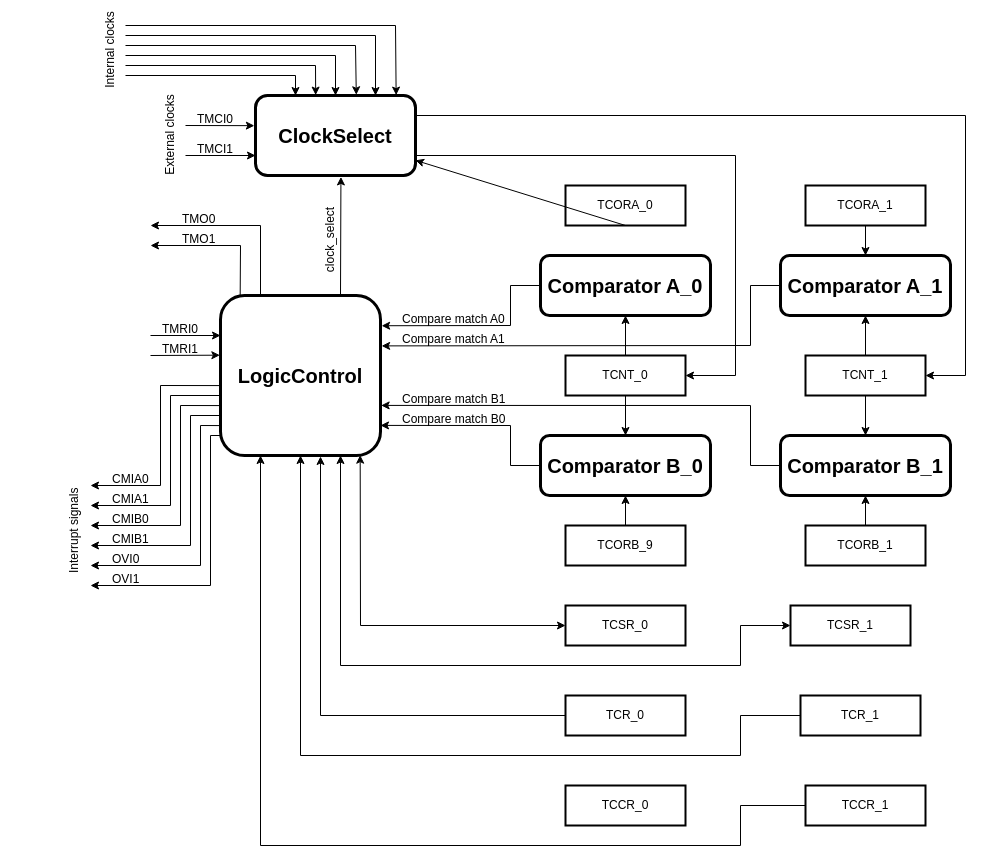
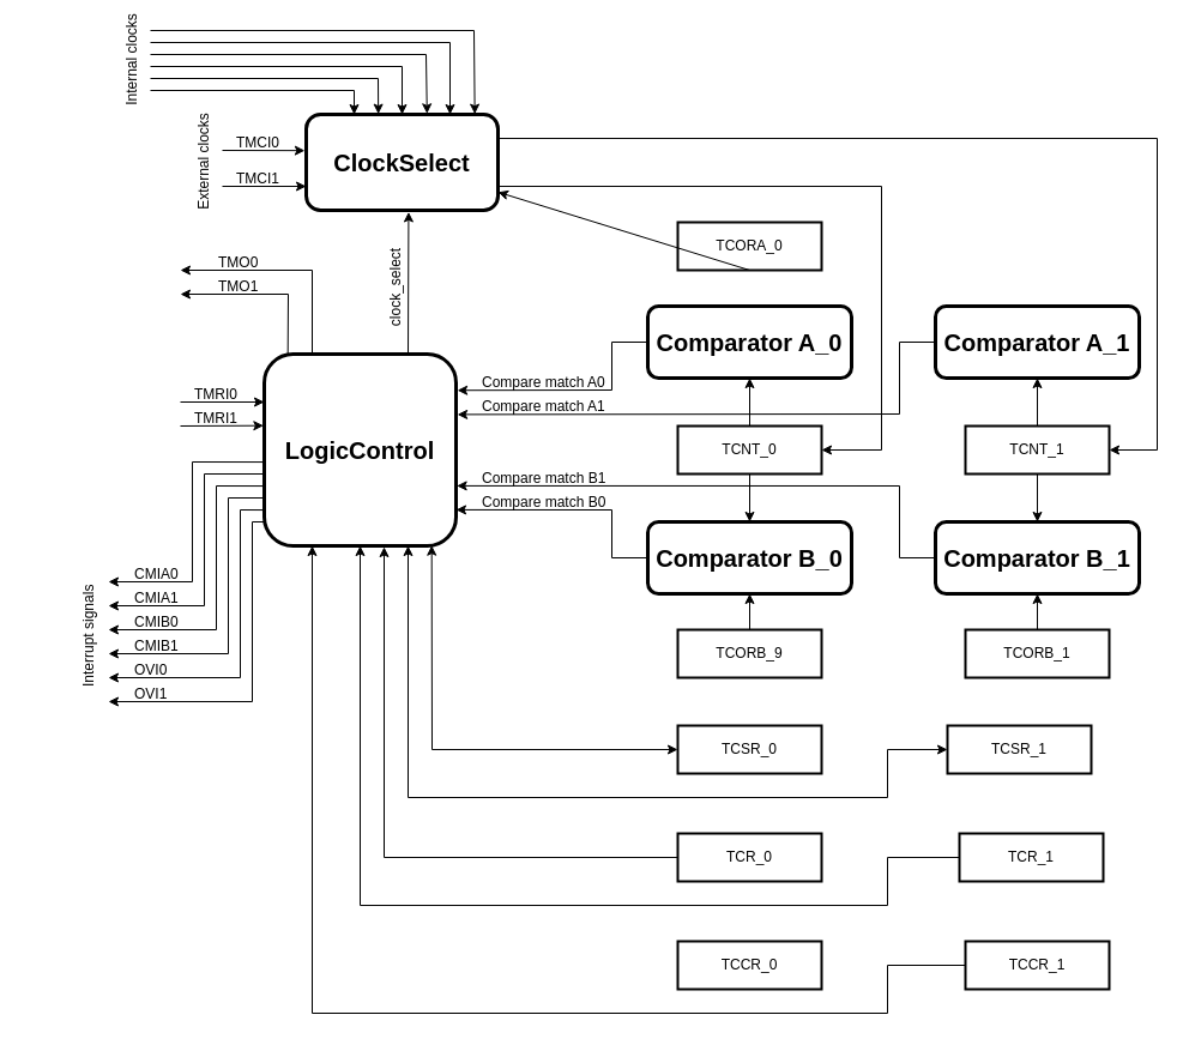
  <mxCell id="0" />
  <mxCell id="1" parent="0" />
  <mxCell id="2" value="&lt;font style=&quot;font-size: 20px;&quot;&gt;&lt;span&gt;ClockSelect&lt;/span&gt;&lt;/font&gt;" style="rounded=1;whiteSpace=wrap;html=1;fontStyle=1;strokeWidth=3;" vertex="1" parent="1"><mxGeometry x="255" y="90" width="160" height="80" as="geometry" /></mxCell>
  <mxCell id="3" value="&lt;font style=&quot;font-size: 20px;&quot;&gt;LogicControl&lt;/font&gt;" style="rounded=1;whiteSpace=wrap;html=1;strokeWidth=3;fontStyle=1" vertex="1" parent="1"><mxGeometry x="220" y="290" width="160" height="160" as="geometry" /></mxCell>
  <mxCell id="4" value="&lt;font style=&quot;font-size: 20px;&quot;&gt;Comparator A_0&lt;/font&gt;" style="rounded=1;whiteSpace=wrap;html=1;strokeWidth=3;fontStyle=1" vertex="1" parent="1"><mxGeometry x="540" y="250" width="170" height="60" as="geometry" /></mxCell>
  <mxCell id="5" value="&lt;font style=&quot;font-size: 20px;&quot;&gt;Comparator A_1&lt;/font&gt;" style="rounded=1;whiteSpace=wrap;html=1;strokeWidth=3;fontStyle=1" vertex="1" parent="1"><mxGeometry x="780" y="250" width="170" height="60" as="geometry" /></mxCell>
  <mxCell id="6" value="&lt;font style=&quot;font-size: 20px;&quot;&gt;Comparator B_0&lt;/font&gt;" style="rounded=1;whiteSpace=wrap;html=1;strokeWidth=3;fontStyle=1" vertex="1" parent="1"><mxGeometry x="540" y="430" width="170" height="60" as="geometry" /></mxCell>
  <mxCell id="7" value="&lt;font style=&quot;font-size: 20px;&quot;&gt;Comparator B_1&lt;/font&gt;" style="rounded=1;whiteSpace=wrap;html=1;strokeWidth=3;fontStyle=1" vertex="1" parent="1"><mxGeometry x="780" y="430" width="170" height="60" as="geometry" /></mxCell>
  <mxCell id="8" value="TCORA_0" style="rounded=0;whiteSpace=wrap;html=1;strokeWidth=2;" vertex="1" parent="1"><mxGeometry x="565" y="180" width="120" height="40" as="geometry" /></mxCell>
- <mxCell id="9" value="TCORA_1" style="rounded=0;whiteSpace=wrap;html=1;strokeWidth=2;" vertex="1" parent="1"><mxGeometry x="805" y="180" width="120" height="40" as="geometry" /></mxCell>
  <mxCell id="10" value="TCNT_0" style="rounded=0;whiteSpace=wrap;html=1;strokeWidth=2;" vertex="1" parent="1"><mxGeometry x="565" y="350" width="120" height="40" as="geometry" /></mxCell>
  <mxCell id="11" value="TCNT_1" style="rounded=0;whiteSpace=wrap;html=1;strokeWidth=2;" vertex="1" parent="1"><mxGeometry x="805" y="350" width="120" height="40" as="geometry" /></mxCell>
  <mxCell id="12" value="TCORB_9" style="rounded=0;whiteSpace=wrap;html=1;strokeWidth=2;" vertex="1" parent="1"><mxGeometry x="565" y="520" width="120" height="40" as="geometry" /></mxCell>
  <mxCell id="13" value="TCORB_1" style="rounded=0;whiteSpace=wrap;html=1;strokeWidth=2;" vertex="1" parent="1"><mxGeometry x="805" y="520" width="120" height="40" as="geometry" /></mxCell>
  <mxCell id="14" value="" style="endArrow=classic;html=1;rounded=0;exitX=0.5;exitY=1;exitDx=0;exitDy=0;" edge="1" parent="1" source="8" target="2"><mxGeometry width="50" height="50" relative="1" as="geometry"><mxPoint x="730" y="210" as="sourcePoint" /><mxPoint x="780" y="160" as="targetPoint" /></mxGeometry></mxCell>
- <mxCell id="15" value="" style="endArrow=classic;html=1;rounded=0;exitX=0.5;exitY=1;exitDx=0;exitDy=0;entryX=0.5;entryY=0;entryDx=0;entryDy=0;" edge="1" parent="1" source="9" target="5"><mxGeometry width="50" height="50" relative="1" as="geometry"><mxPoint x="950" y="260" as="sourcePoint" /><mxPoint x="1000" y="210" as="targetPoint" /></mxGeometry></mxCell>
  <mxCell id="16" value="" style="endArrow=classic;html=1;rounded=0;exitX=0.5;exitY=0;exitDx=0;exitDy=0;entryX=0.5;entryY=1;entryDx=0;entryDy=0;" edge="1" parent="1" source="11" target="5"><mxGeometry width="50" height="50" relative="1" as="geometry"><mxPoint x="730" y="360" as="sourcePoint" /><mxPoint x="780" y="310" as="targetPoint" /></mxGeometry></mxCell>
  <mxCell id="17" value="" style="endArrow=classic;html=1;rounded=0;entryX=0.5;entryY=1;entryDx=0;entryDy=0;exitX=0.5;exitY=0;exitDx=0;exitDy=0;" edge="1" parent="1" source="10" target="4"><mxGeometry width="50" height="50" relative="1" as="geometry"><mxPoint x="560" y="380" as="sourcePoint" /><mxPoint x="610" y="330" as="targetPoint" /></mxGeometry></mxCell>
  <mxCell id="18" value="" style="endArrow=classic;html=1;rounded=0;exitX=0.5;exitY=1;exitDx=0;exitDy=0;entryX=0.5;entryY=0;entryDx=0;entryDy=0;" edge="1" parent="1" source="10" target="6"><mxGeometry width="50" height="50" relative="1" as="geometry"><mxPoint x="470" y="420" as="sourcePoint" /><mxPoint x="520" y="370" as="targetPoint" /></mxGeometry></mxCell>
  <mxCell id="19" value="" style="endArrow=classic;html=1;rounded=0;exitX=0.5;exitY=1;exitDx=0;exitDy=0;entryX=0.5;entryY=0;entryDx=0;entryDy=0;" edge="1" parent="1" source="11" target="7"><mxGeometry width="50" height="50" relative="1" as="geometry"><mxPoint x="700" y="400" as="sourcePoint" /><mxPoint x="750" y="350" as="targetPoint" /></mxGeometry></mxCell>
  <mxCell id="20" value="" style="endArrow=classic;html=1;rounded=0;entryX=0.5;entryY=1;entryDx=0;entryDy=0;exitX=0.5;exitY=0;exitDx=0;exitDy=0;" edge="1" parent="1" source="12" target="6"><mxGeometry width="50" height="50" relative="1" as="geometry"><mxPoint x="390" y="530" as="sourcePoint" /><mxPoint x="440" y="480" as="targetPoint" /></mxGeometry></mxCell>
  <mxCell id="21" value="" style="endArrow=classic;html=1;rounded=0;entryX=0.5;entryY=1;entryDx=0;entryDy=0;exitX=0.5;exitY=0;exitDx=0;exitDy=0;" edge="1" parent="1" source="13" target="7"><mxGeometry width="50" height="50" relative="1" as="geometry"><mxPoint x="730" y="570" as="sourcePoint" /><mxPoint x="780" y="520" as="targetPoint" /></mxGeometry></mxCell>
  <mxCell id="22" value="" style="endArrow=classic;html=1;rounded=0;exitX=0;exitY=0.5;exitDx=0;exitDy=0;entryX=1.007;entryY=0.189;entryDx=0;entryDy=0;entryPerimeter=0;" edge="1" parent="1" source="4" target="3"><mxGeometry width="50" height="50" relative="1" as="geometry"><mxPoint x="470" y="240" as="sourcePoint" /><mxPoint x="400" y="330" as="targetPoint" /><Array as="points"><mxPoint x="510" y="280" /><mxPoint x="510" y="320" /></Array></mxGeometry></mxCell>
  <mxCell id="23" value="" style="endArrow=classic;html=1;rounded=0;exitX=0;exitY=0.5;exitDx=0;exitDy=0;entryX=1;entryY=0.812;entryDx=0;entryDy=0;entryPerimeter=0;" edge="1" parent="1" source="6" target="3"><mxGeometry width="50" height="50" relative="1" as="geometry"><mxPoint x="430" y="460" as="sourcePoint" /><mxPoint x="391" y="420" as="targetPoint" /><Array as="points"><mxPoint x="510" y="460" /><mxPoint x="510" y="420" /></Array></mxGeometry></mxCell>
  <mxCell id="24" value="" style="endArrow=classic;html=1;rounded=0;exitX=0;exitY=0.5;exitDx=0;exitDy=0;entryX=1.007;entryY=0.315;entryDx=0;entryDy=0;entryPerimeter=0;" edge="1" parent="1" source="5" target="3"><mxGeometry width="50" height="50" relative="1" as="geometry"><mxPoint x="750" y="230" as="sourcePoint" /><mxPoint x="380" y="340" as="targetPoint" /><Array as="points"><mxPoint x="750" y="280" /><mxPoint x="750" y="340" /></Array></mxGeometry></mxCell>
  <mxCell id="25" value="" style="endArrow=classic;html=1;rounded=0;exitX=0;exitY=0.5;exitDx=0;exitDy=0;entryX=1.004;entryY=0.687;entryDx=0;entryDy=0;entryPerimeter=0;" edge="1" parent="1" source="7" target="3"><mxGeometry width="50" height="50" relative="1" as="geometry"><mxPoint x="450" y="520" as="sourcePoint" /><mxPoint x="390" y="390" as="targetPoint" /><Array as="points"><mxPoint x="750" y="460" /><mxPoint x="750" y="400" /></Array></mxGeometry></mxCell>
  <mxCell id="26" value="Compare match A0" style="text;whiteSpace=wrap;" vertex="1" parent="1"><mxGeometry x="400" y="300" width="140" height="40" as="geometry" /></mxCell>
  <mxCell id="27" value="Compare match A1" style="text;whiteSpace=wrap;" vertex="1" parent="1"><mxGeometry x="400" y="320" width="140" height="40" as="geometry" /></mxCell>
  <mxCell id="28" value="Compare match B0" style="text;whiteSpace=wrap;" vertex="1" parent="1"><mxGeometry x="400" y="400" width="140" height="40" as="geometry" /></mxCell>
  <mxCell id="29" value="Compare match B1" style="text;whiteSpace=wrap;" vertex="1" parent="1"><mxGeometry x="400" y="380" width="140" height="40" as="geometry" /></mxCell>
  <mxCell id="30" value="TCSR_1" style="rounded=0;whiteSpace=wrap;html=1;strokeWidth=2;" vertex="1" parent="1"><mxGeometry x="790" y="600" width="120" height="40" as="geometry" /></mxCell>
  <mxCell id="31" value="TCSR_0" style="rounded=0;whiteSpace=wrap;html=1;strokeWidth=2;" vertex="1" parent="1"><mxGeometry x="565" y="600" width="120" height="40" as="geometry" /></mxCell>
  <mxCell id="32" value="" style="endArrow=classic;startArrow=classic;html=1;rounded=0;entryX=0.873;entryY=0.998;entryDx=0;entryDy=0;entryPerimeter=0;exitX=0;exitY=0.5;exitDx=0;exitDy=0;" edge="1" parent="1" source="31" target="3"><mxGeometry width="50" height="50" relative="1" as="geometry"><mxPoint x="410" y="610" as="sourcePoint" /><mxPoint x="460" y="560" as="targetPoint" /><Array as="points"><mxPoint x="360" y="620" /></Array></mxGeometry></mxCell>
  <mxCell id="33" value="" style="endArrow=classic;startArrow=classic;html=1;rounded=0;entryX=0.75;entryY=1;entryDx=0;entryDy=0;exitX=0;exitY=0.5;exitDx=0;exitDy=0;" edge="1" parent="1" source="30" target="3"><mxGeometry width="50" height="50" relative="1" as="geometry"><mxPoint x="545" y="678" as="sourcePoint" /><mxPoint x="340" y="500" as="targetPoint" /><Array as="points"><mxPoint x="740" y="620" /><mxPoint x="740" y="660" /><mxPoint x="340" y="660" /></Array></mxGeometry></mxCell>
  <mxCell id="34" value="TCR_1" style="rounded=0;whiteSpace=wrap;html=1;strokeWidth=2;" vertex="1" parent="1"><mxGeometry x="800" y="690" width="120" height="40" as="geometry" /></mxCell>
  <mxCell id="35" value="TCR_0" style="rounded=0;whiteSpace=wrap;html=1;strokeWidth=2;" vertex="1" parent="1"><mxGeometry x="565" y="690" width="120" height="40" as="geometry" /></mxCell>
  <mxCell id="36" value="TCCR_1" style="rounded=0;whiteSpace=wrap;html=1;strokeWidth=2;" vertex="1" parent="1"><mxGeometry x="805" y="780" width="120" height="40" as="geometry" /></mxCell>
  <mxCell id="37" value="TCCR_0" style="rounded=0;whiteSpace=wrap;html=1;strokeWidth=2;" vertex="1" parent="1"><mxGeometry x="565" y="780" width="120" height="40" as="geometry" /></mxCell>
  <mxCell id="38" value="" style="endArrow=classic;html=1;rounded=0;exitX=0;exitY=0.5;exitDx=0;exitDy=0;entryX=0.625;entryY=1.006;entryDx=0;entryDy=0;entryPerimeter=0;" edge="1" parent="1" source="35" target="3"><mxGeometry width="50" height="50" relative="1" as="geometry"><mxPoint x="180" y="570" as="sourcePoint" /><mxPoint x="320" y="450" as="targetPoint" /><Array as="points"><mxPoint x="320" y="710" /></Array></mxGeometry></mxCell>
  <mxCell id="39" value="" style="endArrow=classic;html=1;rounded=0;exitX=0;exitY=0.5;exitDx=0;exitDy=0;entryX=0.5;entryY=1;entryDx=0;entryDy=0;" edge="1" parent="1" source="34" target="3"><mxGeometry width="50" height="50" relative="1" as="geometry"><mxPoint x="90" y="570" as="sourcePoint" /><mxPoint x="140" y="520" as="targetPoint" /><Array as="points"><mxPoint x="740" y="710" /><mxPoint x="740" y="750" /><mxPoint x="300" y="750" /></Array></mxGeometry></mxCell>
  <mxCell id="40" value="" style="endArrow=classic;html=1;rounded=0;exitX=0;exitY=0.5;exitDx=0;exitDy=0;entryX=0.25;entryY=1;entryDx=0;entryDy=0;" edge="1" parent="1" source="36" target="3"><mxGeometry width="50" height="50" relative="1" as="geometry"><mxPoint x="160" y="800" as="sourcePoint" /><mxPoint x="210" y="750" as="targetPoint" /><Array as="points"><mxPoint x="740" y="800" /><mxPoint x="740" y="840" /><mxPoint x="260" y="840" /></Array></mxGeometry></mxCell>
  <mxCell id="41" value="" style="endArrow=classic;html=1;rounded=0;" edge="1" parent="1"><mxGeometry width="50" height="50" relative="1" as="geometry"><mxPoint x="220" y="430" as="sourcePoint" /><mxPoint x="90" y="580" as="targetPoint" /><Array as="points"><mxPoint x="210" y="430" /><mxPoint x="210" y="580" /></Array></mxGeometry></mxCell>
  <mxCell id="42" value="" style="endArrow=classic;html=1;rounded=0;exitX=0;exitY=0.813;exitDx=0;exitDy=0;exitPerimeter=0;" edge="1" parent="1" source="3"><mxGeometry width="50" height="50" relative="1" as="geometry"><mxPoint x="70" y="450" as="sourcePoint" /><mxPoint x="90" y="560" as="targetPoint" /><Array as="points"><mxPoint x="200" y="420" /><mxPoint x="200" y="560" /></Array></mxGeometry></mxCell>
  <mxCell id="43" value="" style="endArrow=classic;html=1;rounded=0;exitX=0;exitY=0.75;exitDx=0;exitDy=0;" edge="1" parent="1" source="3"><mxGeometry width="50" height="50" relative="1" as="geometry"><mxPoint x="150" y="410" as="sourcePoint" /><mxPoint x="90" y="540" as="targetPoint" /><Array as="points"><mxPoint x="190" y="410" /><mxPoint x="190" y="540" /></Array></mxGeometry></mxCell>
  <mxCell id="44" value="" style="endArrow=classic;html=1;rounded=0;exitX=0;exitY=0.688;exitDx=0;exitDy=0;exitPerimeter=0;" edge="1" parent="1" source="3"><mxGeometry width="50" height="50" relative="1" as="geometry"><mxPoint x="160" y="390" as="sourcePoint" /><mxPoint x="90" y="520" as="targetPoint" /><Array as="points"><mxPoint x="180" y="400" /><mxPoint x="180" y="520" /></Array></mxGeometry></mxCell>
  <mxCell id="45" value="" style="endArrow=classic;html=1;rounded=0;exitX=0;exitY=0.625;exitDx=0;exitDy=0;exitPerimeter=0;" edge="1" parent="1" source="3"><mxGeometry width="50" height="50" relative="1" as="geometry"><mxPoint x="130" y="400" as="sourcePoint" /><mxPoint x="90" y="500" as="targetPoint" /><Array as="points"><mxPoint x="170" y="390" /><mxPoint x="170" y="500" /></Array></mxGeometry></mxCell>
  <mxCell id="46" value="" style="endArrow=classic;html=1;rounded=0;exitX=0;exitY=0.563;exitDx=0;exitDy=0;exitPerimeter=0;" edge="1" parent="1" source="3"><mxGeometry width="50" height="50" relative="1" as="geometry"><mxPoint x="110" y="390" as="sourcePoint" /><mxPoint x="90" y="480" as="targetPoint" /><Array as="points"><mxPoint x="160" y="380" /><mxPoint x="160" y="480" /></Array></mxGeometry></mxCell>
  <mxCell id="47" value="CMIA0" style="text;whiteSpace=wrap;" vertex="1" parent="1"><mxGeometry x="110" y="460" width="70" height="40" as="geometry" /></mxCell>
  <mxCell id="48" value="CMIA1" style="text;whiteSpace=wrap;" vertex="1" parent="1"><mxGeometry x="110" y="480" width="70" height="40" as="geometry" /></mxCell>
  <mxCell id="49" value="CMIB0" style="text;whiteSpace=wrap;" vertex="1" parent="1"><mxGeometry x="110" y="500" width="70" height="40" as="geometry" /></mxCell>
  <mxCell id="50" value="CMIB1" style="text;whiteSpace=wrap;" vertex="1" parent="1"><mxGeometry x="110" y="520" width="70" height="40" as="geometry" /></mxCell>
  <mxCell id="51" value="OVI0" style="text;whiteSpace=wrap;" vertex="1" parent="1"><mxGeometry x="110" y="540" width="60" height="40" as="geometry" /></mxCell>
  <mxCell id="52" value="OVI1" style="text;whiteSpace=wrap;" vertex="1" parent="1"><mxGeometry x="110" y="560" width="60" height="40" as="geometry" /></mxCell>
  <mxCell id="53" value="Interrupt signals" style="text;whiteSpace=wrap;rotation=-90;" vertex="1" parent="1"><mxGeometry x="20" y="490" width="120" height="40" as="geometry" /></mxCell>
  <mxCell id="54" value="TMRI0" style="text;whiteSpace=wrap;" vertex="1" parent="1"><mxGeometry x="160" y="310" width="70" height="40" as="geometry" /></mxCell>
  <mxCell id="55" value="TMRI1" style="text;whiteSpace=wrap;" vertex="1" parent="1"><mxGeometry x="160" y="330" width="70" height="40" as="geometry" /></mxCell>
  <mxCell id="56" value="" style="endArrow=classic;html=1;rounded=0;entryX=0;entryY=0.25;entryDx=0;entryDy=0;" edge="1" parent="1" target="3"><mxGeometry width="50" height="50" relative="1" as="geometry"><mxPoint x="150" y="330" as="sourcePoint" /><mxPoint x="210" y="350" as="targetPoint" /></mxGeometry></mxCell>
  <mxCell id="57" value="" style="endArrow=classic;html=1;rounded=0;entryX=-0.004;entryY=0.373;entryDx=0;entryDy=0;entryPerimeter=0;" edge="1" parent="1" target="3"><mxGeometry width="50" height="50" relative="1" as="geometry"><mxPoint x="150" y="350" as="sourcePoint" /><mxPoint x="90" y="340" as="targetPoint" /></mxGeometry></mxCell>
  <mxCell id="58" value="TMO0" style="text;whiteSpace=wrap;" vertex="1" parent="1"><mxGeometry x="180" y="200" width="70" height="40" as="geometry" /></mxCell>
  <mxCell id="59" value="TMO1" style="text;whiteSpace=wrap;" vertex="1" parent="1"><mxGeometry x="180" y="220" width="70" height="40" as="geometry" /></mxCell>
  <mxCell id="60" value="" style="endArrow=classic;html=1;rounded=0;exitX=0.25;exitY=0;exitDx=0;exitDy=0;" edge="1" parent="1" source="3"><mxGeometry width="50" height="50" relative="1" as="geometry"><mxPoint x="160" y="270" as="sourcePoint" /><mxPoint x="150" y="220" as="targetPoint" /><Array as="points"><mxPoint x="260" y="220" /></Array></mxGeometry></mxCell>
  <mxCell id="61" value="" style="endArrow=classic;html=1;rounded=0;exitX=0.123;exitY=0;exitDx=0;exitDy=0;exitPerimeter=0;" edge="1" parent="1" source="3"><mxGeometry width="50" height="50" relative="1" as="geometry"><mxPoint x="110" y="280" as="sourcePoint" /><mxPoint x="150" y="240" as="targetPoint" /><Array as="points"><mxPoint x="240" y="240" /></Array></mxGeometry></mxCell>
  <mxCell id="62" value="" style="endArrow=classic;html=1;rounded=0;entryX=0.25;entryY=0;entryDx=0;entryDy=0;" edge="1" parent="1" target="2"><mxGeometry width="50" height="50" relative="1" as="geometry"><mxPoint x="125" y="70" as="sourcePoint" /><mxPoint x="175" y="70" as="targetPoint" /><Array as="points"><mxPoint x="295" y="70" /></Array></mxGeometry></mxCell>
  <mxCell id="63" value="" style="endArrow=classic;html=1;rounded=0;entryX=0.5;entryY=0;entryDx=0;entryDy=0;" edge="1" parent="1" target="2"><mxGeometry width="50" height="50" relative="1" as="geometry"><mxPoint x="125" y="50" as="sourcePoint" /><mxPoint x="160" y="20" as="targetPoint" /><Array as="points"><mxPoint x="335" y="50" /></Array></mxGeometry></mxCell>
  <mxCell id="64" value="" style="endArrow=classic;html=1;rounded=0;entryX=0.75;entryY=0;entryDx=0;entryDy=0;" edge="1" parent="1" target="2"><mxGeometry width="50" height="50" relative="1" as="geometry"><mxPoint x="125" y="30" as="sourcePoint" /><mxPoint x="435" y="20" as="targetPoint" /><Array as="points"><mxPoint x="375" y="30" /></Array></mxGeometry></mxCell>
  <mxCell id="65" value="" style="endArrow=classic;html=1;rounded=0;entryX=0.376;entryY=-0.005;entryDx=0;entryDy=0;entryPerimeter=0;" edge="1" parent="1" target="2"><mxGeometry width="50" height="50" relative="1" as="geometry"><mxPoint x="125" y="60" as="sourcePoint" /><mxPoint x="155" y="100" as="targetPoint" /><Array as="points"><mxPoint x="315" y="60" /></Array></mxGeometry></mxCell>
  <mxCell id="66" value="" style="endArrow=classic;html=1;rounded=0;entryX=0.63;entryY=-0.009;entryDx=0;entryDy=0;entryPerimeter=0;" edge="1" parent="1" target="2"><mxGeometry width="50" height="50" relative="1" as="geometry"><mxPoint x="125" y="40" as="sourcePoint" /><mxPoint x="325" y="10" as="targetPoint" /><Array as="points"><mxPoint x="355" y="40" /></Array></mxGeometry></mxCell>
  <mxCell id="67" value="" style="endArrow=classic;html=1;rounded=0;entryX=0.879;entryY=-0.005;entryDx=0;entryDy=0;entryPerimeter=0;" edge="1" parent="1" target="2"><mxGeometry width="50" height="50" relative="1" as="geometry"><mxPoint x="125" y="20" as="sourcePoint" /><mxPoint x="135" y="0" as="targetPoint" /><Array as="points"><mxPoint x="395" y="20" /></Array></mxGeometry></mxCell>
  <mxCell id="68" value="TMCI0" style="text;whiteSpace=wrap;" vertex="1" parent="1"><mxGeometry x="195" y="100" width="70" height="40" as="geometry" /></mxCell>
  <mxCell id="69" value="" style="endArrow=classic;html=1;rounded=0;entryX=-0.007;entryY=0.377;entryDx=0;entryDy=0;entryPerimeter=0;" edge="1" parent="1" target="2"><mxGeometry width="50" height="50" relative="1" as="geometry"><mxPoint x="185" y="120" as="sourcePoint" /><mxPoint x="225" y="100" as="targetPoint" /></mxGeometry></mxCell>
  <mxCell id="70" value="" style="endArrow=classic;html=1;rounded=0;entryX=0;entryY=0.75;entryDx=0;entryDy=0;" edge="1" parent="1" target="2"><mxGeometry width="50" height="50" relative="1" as="geometry"><mxPoint x="185" y="150" as="sourcePoint" /><mxPoint x="195" y="130" as="targetPoint" /></mxGeometry></mxCell>
  <mxCell id="71" value="TMCI1" style="text;whiteSpace=wrap;" vertex="1" parent="1"><mxGeometry x="195" y="130" width="70" height="40" as="geometry" /></mxCell>
  <mxCell id="72" value="" style="endArrow=classic;html=1;rounded=0;exitX=0.75;exitY=0;exitDx=0;exitDy=0;entryX=0.534;entryY=1.018;entryDx=0;entryDy=0;entryPerimeter=0;" edge="1" parent="1" source="3" target="2"><mxGeometry width="50" height="50" relative="1" as="geometry"><mxPoint x="315" y="250" as="sourcePoint" /><mxPoint x="365" y="200" as="targetPoint" /></mxGeometry></mxCell>
  <mxCell id="73" value="" style="endArrow=classic;html=1;rounded=0;exitX=1;exitY=0.75;exitDx=0;exitDy=0;entryX=1;entryY=0.5;entryDx=0;entryDy=0;" edge="1" parent="1" source="2" target="10"><mxGeometry width="50" height="50" relative="1" as="geometry"><mxPoint x="645" y="100" as="sourcePoint" /><mxPoint x="715" y="330" as="targetPoint" /><Array as="points"><mxPoint x="735" y="150" /><mxPoint x="735" y="370" /></Array></mxGeometry></mxCell>
  <mxCell id="74" value="" style="endArrow=classic;html=1;rounded=0;exitX=1;exitY=0.25;exitDx=0;exitDy=0;entryX=1;entryY=0.5;entryDx=0;entryDy=0;" edge="1" parent="1" source="2" target="11"><mxGeometry width="50" height="50" relative="1" as="geometry"><mxPoint x="425" y="120" as="sourcePoint" /><mxPoint x="1005.513" y="230" as="targetPoint" /><Array as="points"><mxPoint x="965" y="110" /><mxPoint x="965" y="370" /></Array></mxGeometry></mxCell>
  <mxCell id="75" value="External clocks" style="text;html=1;align=center;verticalAlign=middle;resizable=0;points=[];autosize=1;strokeColor=none;fillColor=none;rotation=-90;" vertex="1" parent="1"><mxGeometry x="120" y="115" width="100" height="30" as="geometry" /></mxCell>
  <mxCell id="76" value="Internal clocks" style="text;html=1;align=center;verticalAlign=middle;resizable=0;points=[];autosize=1;strokeColor=none;fillColor=none;rotation=-90;" vertex="1" parent="1"><mxGeometry x="60" y="30" width="100" height="30" as="geometry" /></mxCell>
  <mxCell id="77" value="clock_select" style="text;html=1;align=center;verticalAlign=middle;resizable=0;points=[];autosize=1;strokeColor=none;fillColor=none;rotation=-90;" vertex="1" parent="1"><mxGeometry x="285" y="220" width="90" height="30" as="geometry" /></mxCell>
